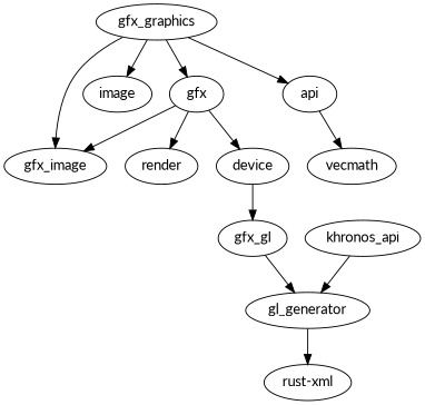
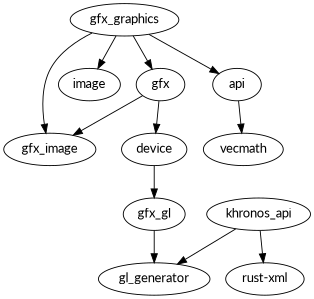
  digraph {
    fontname=Lato
    node [fontname=Lato]
    edge [fontname=Lato]
    n1 [label=gfx_graphics]
    n2 [label=gfx_image]
    n3 [label=image]
    n4 [label=gfx]
    n5 [label=api]
-   n6 [label=render]
    n7 [label=device]
    n8 [label=vecmath]
    n9 [label="rust-xml"]
    n10 [label=gl_generator]
    n11 [label=khronos_api]
    n12 [label=gfx_gl]
    n1 -> n2
    n1 -> n3
    n1 -> n4
    n1 -> n5
    n4 -> n2
-   n4 -> n6
    n4 -> n7
    n5 -> n8
    n7 -> n12
-   n10 -> n9
+   n11 -> n9
    n11 -> n10
    n12 -> n10
  }
